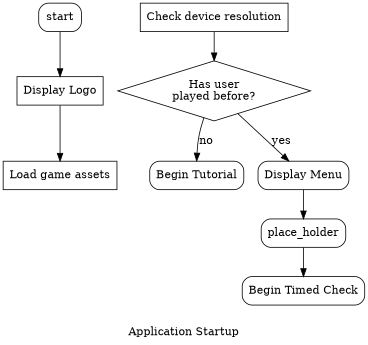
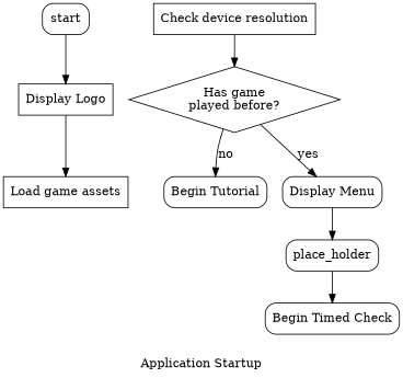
  digraph {
    label="Application Startup"
    node [shape=box style=rounded]
    n1 [label="Display Logo" shape="“box”" style=""]
    start
    n3 [label="Load game assets" shape="“box”" style=""]
    n4 [label="Begin Tutorial"]
    n5 [label="Display Menu"]
    place_holder
    n7 [label="Begin Timed Check"]
    n8 [label="Check device resolution" shape="“box”" style=""]
-   n9 [label="Has user\nplayed before?" shape=diamond style=""]
+   n9 [label="Has game\nplayed before?" shape=diamond style=""]
    n1 -> n3
    start -> n1
    n5 -> place_holder
    place_holder -> n7
    n8 -> n9
    n9 -> n4 [label=no]
    n9 -> n5 [label=yes]
  }
